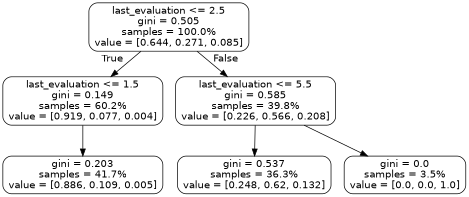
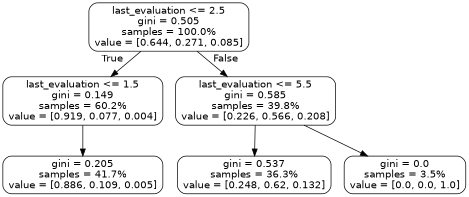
  digraph {
    ranksep=equally
    splines=polyline
    node [color=black fontname=helvetica shape=box style=rounded]
    edge [fontname=helvetica]
    n1 [label="last_evaluation <= 2.5\ngini = 0.505\nsamples = 100.0%\nvalue = [0.644, 0.271, 0.085]"]
    n2 [label="last_evaluation <= 1.5\ngini = 0.149\nsamples = 60.2%\nvalue = [0.919, 0.077, 0.004]"]
    n3 [label="last_evaluation <= 5.5\ngini = 0.585\nsamples = 39.8%\nvalue = [0.226, 0.566, 0.208]"]
-   n4 [label="gini = 0.203\nsamples = 41.7%\nvalue = [0.886, 0.109, 0.005]"]
+   n4 [label="gini = 0.205\nsamples = 41.7%\nvalue = [0.886, 0.109, 0.005]"]
    n5 [label="gini = 0.537\nsamples = 36.3%\nvalue = [0.248, 0.62, 0.132]"]
    n6 [label="gini = 0.0\nsamples = 3.5%\nvalue = [0.0, 0.0, 1.0]"]
    subgraph sub_1 {
      rank=same
      n1
    }
    subgraph sub_2 {
      rank=same
      n2
      n3
    }
    subgraph sub_3 {
      rank=same
      n4
      n5
      n6
    }
    n1 -> n2 [headlabel=True labelangle=45 labeldistance=2.5]
    n1 -> n3 [headlabel=False labelangle=-45 labeldistance=2.5]
    n2 -> n4
    n3 -> n5
    n3 -> n6
  }
